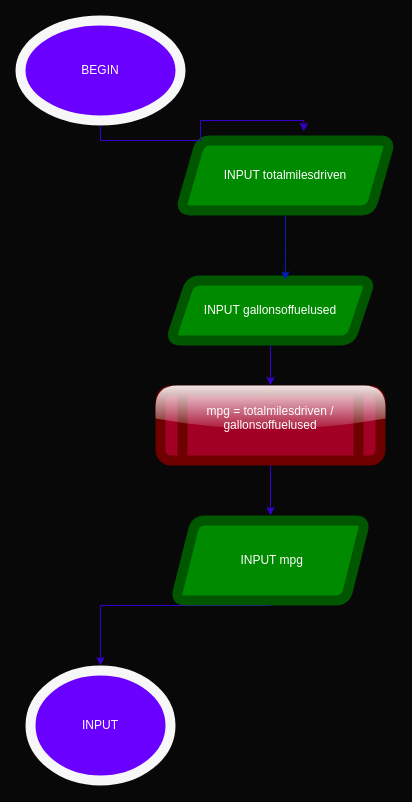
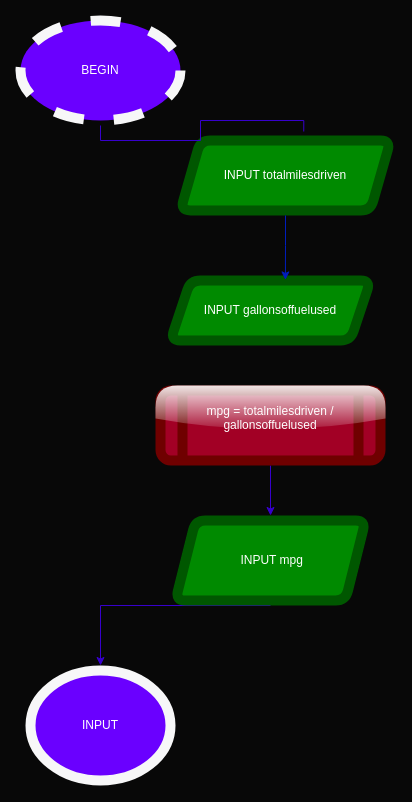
  <mxCell id="0" />
  <mxCell id="1" parent="0" />
  <mxCell id="2" value="INPUT totalmilesdriven" style="shape=parallelogram;perimeter=parallelogramPerimeter;whiteSpace=wrap;html=1;fixedSize=1;fillColor=#008a00;fontColor=#ffffff;strokeColor=#005700;strokeWidth=10;perimeterSpacing=5;rounded=1;" vertex="1" parent="1"><mxGeometry x="180" y="140" width="210" height="70" as="geometry" /></mxCell>
- <mxCell id="3" style="edgeStyle=orthogonalEdgeStyle;rounded=0;orthogonalLoop=1;jettySize=auto;html=1;entryX=0.5;entryY=0;entryDx=0;entryDy=0;fillColor=#6a00ff;strokeColor=#3700CC;" edge="1" parent="1" source="4" target="6"><mxGeometry relative="1" as="geometry" /></mxCell>
  <mxCell id="4" value="INPUT gallonsoffuelused" style="shape=parallelogram;perimeter=parallelogramPerimeter;whiteSpace=wrap;html=1;fixedSize=1;fillColor=#008a00;fontColor=#ffffff;strokeColor=#005700;strokeWidth=10;perimeterSpacing=5;rounded=1;" vertex="1" parent="1"><mxGeometry x="170" y="280" width="200" height="60" as="geometry" /></mxCell>
  <mxCell id="5" style="edgeStyle=orthogonalEdgeStyle;rounded=0;orthogonalLoop=1;jettySize=auto;html=1;exitX=0.5;exitY=1;exitDx=0;exitDy=0;entryX=0.5;entryY=0;entryDx=0;entryDy=0;fillColor=#6a00ff;strokeColor=#3700CC;" edge="1" parent="1" source="6" target="8"><mxGeometry relative="1" as="geometry" /></mxCell>
  <mxCell id="6" value="&lt;div&gt;mpg = totalmilesdriven / gallonsoffuelused&lt;/div&gt;&lt;div&gt;&lt;br&gt;&lt;/div&gt;" style="shape=process;whiteSpace=wrap;html=1;backgroundOutline=1;fillColor=#a20025;fontColor=#ffffff;strokeColor=#6F0000;rounded=1;glass=1;shadow=0;strokeWidth=10;perimeterSpacing=5;" vertex="1" parent="1"><mxGeometry x="160" y="390" width="220" height="70" as="geometry" /></mxCell>
  <mxCell id="7" style="edgeStyle=orthogonalEdgeStyle;rounded=0;orthogonalLoop=1;jettySize=auto;html=1;exitX=0.5;exitY=1;exitDx=0;exitDy=0;entryX=0.5;entryY=0;entryDx=0;entryDy=0;fillColor=#6a00ff;strokeColor=#3700CC;" edge="1" parent="1" source="8" target="10"><mxGeometry relative="1" as="geometry" /></mxCell>
  <mxCell id="8" value="&amp;nbsp;INPUT mpg" style="shape=parallelogram;perimeter=parallelogramPerimeter;whiteSpace=wrap;html=1;fixedSize=1;fillColor=#008a00;fontColor=#ffffff;strokeColor=#005700;strokeWidth=10;perimeterSpacing=5;rounded=1;" vertex="1" parent="1"><mxGeometry x="175" y="520" width="190" height="80" as="geometry" /></mxCell>
- <mxCell id="9" value="BEGIN" style="ellipse;whiteSpace=wrap;html=1;fillColor=#6a00ff;fontColor=#ffffff;strokeColor=#f7f7f8;strokeWidth=10;perimeterSpacing=5;" vertex="1" parent="1"><mxGeometry x="20" y="20" width="160" height="100" as="geometry" /></mxCell>
+ <mxCell id="9" value="BEGIN" style="ellipse;whiteSpace=wrap;html=1;fillColor=#6a00ff;fontColor=#ffffff;strokeColor=#f7f7f8;strokeWidth=10;perimeterSpacing=5;dashed=1;" vertex="1" parent="1"><mxGeometry x="20" y="20" width="160" height="100" as="geometry" /></mxCell>
  <mxCell id="10" value="INPUT" style="ellipse;whiteSpace=wrap;html=1;fillColor=#6a00ff;fontColor=#ffffff;strokeColor=#f7f7f8;strokeWidth=10;perimeterSpacing=5;" vertex="1" parent="1"><mxGeometry x="30" y="670" width="140" height="110" as="geometry" /></mxCell>
- <mxCell id="11" style="edgeStyle=orthogonalEdgeStyle;rounded=0;orthogonalLoop=1;jettySize=auto;html=1;entryX=0.583;entryY=-0.05;entryDx=0;entryDy=0;entryPerimeter=0;fillColor=#6a00ff;strokeColor=#3700CC;" edge="1" parent="1" source="9" target="2"><mxGeometry relative="1" as="geometry" /></mxCell>
+ <mxCell id="11" style="edgeStyle=orthogonalEdgeStyle;rounded=0;orthogonalLoop=1;jettySize=auto;html=1;entryX=0.583;entryY=-0.05;entryDx=0;entryDy=0;entryPerimeter=0;fillColor=#6a00ff;strokeColor=#3700CC;endArrow=none;" edge="1" parent="1" source="9" target="2"><mxGeometry relative="1" as="geometry" /></mxCell>
  <mxCell id="12" style="edgeStyle=orthogonalEdgeStyle;rounded=0;orthogonalLoop=1;jettySize=auto;html=1;exitX=0.5;exitY=1;exitDx=0;exitDy=0;entryX=0.571;entryY=0.063;entryDx=0;entryDy=0;entryPerimeter=0;fillColor=#0050ef;strokeColor=#001DBC;" edge="1" parent="1" source="2" target="4"><mxGeometry relative="1" as="geometry" /></mxCell>
